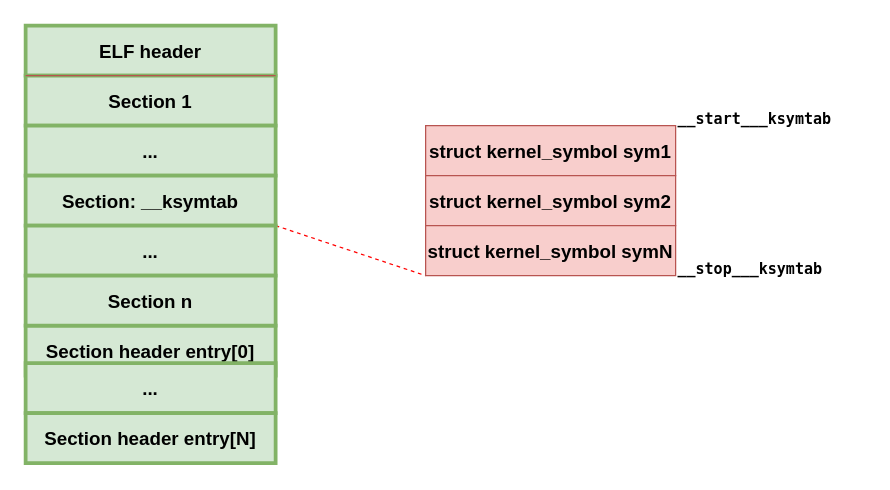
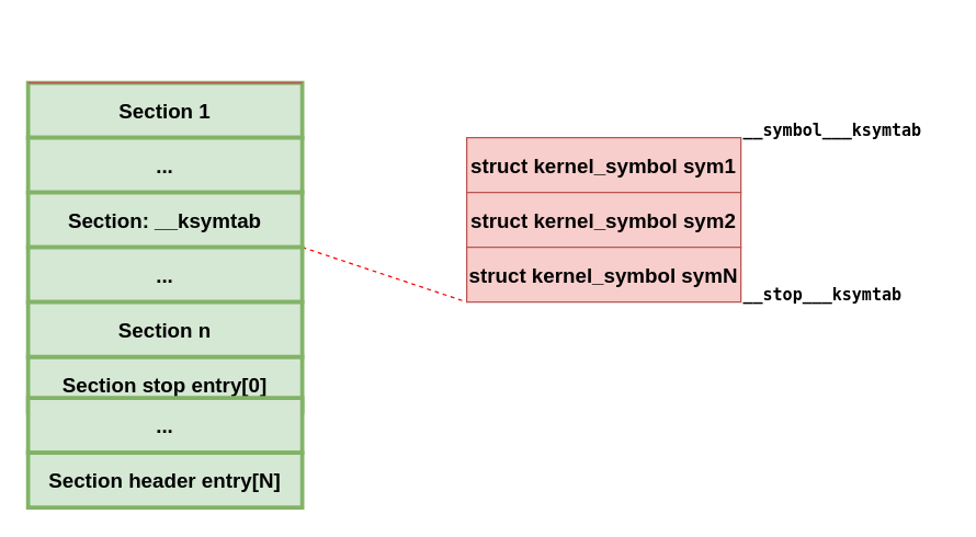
  <mxCell id="0" />
  <mxCell id="1" parent="0" />
- <mxCell id="2" value="&lt;span style=&quot;font-size: 15px;&quot;&gt;&lt;font style=&quot;font-size: 15px&quot;&gt;ELF header&lt;/font&gt;&lt;/span&gt;" style="rounded=0;whiteSpace=wrap;html=1;fillColor=#d5e8d4;strokeColor=#82b366;strokeWidth=3;fontStyle=1;fontSize=15;" parent="1" vertex="1"><mxGeometry x="20" y="20" width="200" height="40" as="geometry" /></mxCell>
  <mxCell id="3" style="edgeStyle=orthogonalEdgeStyle;rounded=0;orthogonalLoop=1;jettySize=auto;html=1;fontStyle=1;fontSize=15;" parent="1" source="4" target="6" edge="1"><mxGeometry relative="1" as="geometry" /></mxCell>
  <mxCell id="4" value="&lt;span style=&quot;font-size: 15px;&quot;&gt;&lt;font style=&quot;font-size: 15px&quot;&gt;Section 1&lt;/font&gt;&lt;/span&gt;" style="rounded=0;whiteSpace=wrap;html=1;fillColor=#d5e8d4;strokeColor=#82b366;strokeWidth=3;fontStyle=1;fontSize=15;" parent="1" vertex="1"><mxGeometry x="20" y="60" width="200" height="40" as="geometry" /></mxCell>
  <mxCell id="5" value="" style="edgeStyle=orthogonalEdgeStyle;rounded=0;orthogonalLoop=1;jettySize=auto;html=1;fontStyle=1;fontSize=15;" parent="1" source="6" edge="1"><mxGeometry relative="1" as="geometry"><mxPoint x="120" y="140" as="targetPoint" /></mxGeometry></mxCell>
  <mxCell id="6" value="..." style="rounded=0;whiteSpace=wrap;html=1;fillColor=#d5e8d4;strokeColor=#82b366;strokeWidth=3;fontStyle=1;fontSize=15;" parent="1" vertex="1"><mxGeometry x="20" y="100" width="200" height="40" as="geometry" /></mxCell>
  <mxCell id="7" value="" style="endArrow=none;html=1;fontSize=15;exitX=0;exitY=0;exitDx=0;exitDy=0;entryX=1;entryY=0;entryDx=0;entryDy=0;fillColor=#f8cecc;strokeColor=#b85450;fontStyle=1" parent="1" source="4" target="4" edge="1"><mxGeometry width="50" height="50" relative="1" as="geometry"><mxPoint x="300" y="340" as="sourcePoint" /><mxPoint x="350" y="290" as="targetPoint" /></mxGeometry></mxCell>
  <mxCell id="8" value="" style="endArrow=none;html=1;fontSize=15;exitX=0;exitY=0;exitDx=0;exitDy=0;entryX=1;entryY=0;entryDx=0;entryDy=0;fillColor=#f8cecc;strokeColor=#b85450;fontStyle=1" parent="1" edge="1"><mxGeometry width="50" height="50" relative="1" as="geometry"><mxPoint x="20" y="180" as="sourcePoint" /><mxPoint x="220" y="180" as="targetPoint" /></mxGeometry></mxCell>
  <mxCell id="9" value="" style="endArrow=none;dashed=1;html=1;strokeColor=#FF0000;fontSize=15;align=left;exitX=1;exitY=0;exitDx=0;exitDy=0;entryX=0;entryY=1;entryDx=0;entryDy=0;" parent="1" source="12" target="18" edge="1"><mxGeometry width="50" height="50" relative="1" as="geometry"><mxPoint x="220" y="220" as="sourcePoint" /><mxPoint x="340" y="100" as="targetPoint" /></mxGeometry></mxCell>
  <mxCell id="10" value="Section: __ksymtab" style="rounded=0;whiteSpace=wrap;html=1;fillColor=#d5e8d4;strokeColor=#82b366;strokeWidth=3;fontStyle=1;fontSize=15;" vertex="1" parent="1"><mxGeometry x="20" y="140" width="200" height="40" as="geometry" /></mxCell>
- <mxCell id="11" value="&lt;span&gt;Section header entry[0]&lt;/span&gt;" style="rounded=0;whiteSpace=wrap;html=1;fillColor=#d5e8d4;strokeColor=#82b366;strokeWidth=3;fontStyle=1;fontSize=15;" vertex="1" parent="1"><mxGeometry x="20" y="260" width="200" height="40" as="geometry" /></mxCell>
+ <mxCell id="11" value="&lt;span&gt;Section stop entry[0]&lt;/span&gt;" style="rounded=0;whiteSpace=wrap;html=1;fillColor=#d5e8d4;strokeColor=#82b366;strokeWidth=3;fontStyle=1;fontSize=15;" vertex="1" parent="1"><mxGeometry x="20" y="260" width="200" height="40" as="geometry" /></mxCell>
  <mxCell id="12" value="&lt;span&gt;...&lt;/span&gt;" style="rounded=0;whiteSpace=wrap;html=1;fillColor=#d5e8d4;strokeColor=#82b366;strokeWidth=3;fontStyle=1;fontSize=15;" vertex="1" parent="1"><mxGeometry x="20" y="180" width="200" height="40" as="geometry" /></mxCell>
  <mxCell id="13" value="..." style="rounded=0;whiteSpace=wrap;html=1;fillColor=#d5e8d4;strokeColor=#82b366;strokeWidth=3;fontStyle=1;fontSize=15;" vertex="1" parent="1"><mxGeometry x="20" y="290" width="200" height="40" as="geometry" /></mxCell>
  <mxCell id="14" value="&lt;span&gt;Section n&lt;/span&gt;" style="rounded=0;whiteSpace=wrap;html=1;fillColor=#d5e8d4;strokeColor=#82b366;strokeWidth=3;fontStyle=1;fontSize=15;" vertex="1" parent="1"><mxGeometry x="20" y="220" width="200" height="40" as="geometry" /></mxCell>
  <mxCell id="15" value="Section header entry[N]" style="rounded=0;whiteSpace=wrap;html=1;fillColor=#d5e8d4;strokeColor=#82b366;strokeWidth=3;fontStyle=1;fontSize=15;" vertex="1" parent="1"><mxGeometry x="20" y="330" width="200" height="40" as="geometry" /></mxCell>
  <mxCell id="16" value="&lt;font style=&quot;font-size: 15px&quot;&gt;&lt;b&gt;struct kernel_symbol sym1&lt;/b&gt;&lt;/font&gt;" style="rounded=0;whiteSpace=wrap;html=1;fillColor=#f8cecc;strokeColor=#b85450;" vertex="1" parent="1"><mxGeometry x="340" y="100" width="200" height="40" as="geometry" /></mxCell>
  <mxCell id="17" value="&lt;font style=&quot;font-size: 15px&quot;&gt;&lt;b&gt;struct kernel_symbol sym2&lt;/b&gt;&lt;/font&gt;" style="rounded=0;whiteSpace=wrap;html=1;fillColor=#f8cecc;strokeColor=#b85450;" vertex="1" parent="1"><mxGeometry x="340" y="140" width="200" height="40" as="geometry" /></mxCell>
  <mxCell id="18" value="&lt;font style=&quot;font-size: 15px&quot;&gt;&lt;b&gt;struct kernel_symbol symN&lt;/b&gt;&lt;/font&gt;" style="rounded=0;whiteSpace=wrap;html=1;fillColor=#f8cecc;strokeColor=#b85450;" vertex="1" parent="1"><mxGeometry x="340" y="180" width="200" height="40" as="geometry" /></mxCell>
- <mxCell id="19" value="&lt;meta charset=&quot;utf-8&quot;&gt;&lt;div style=&quot;color: rgb(0, 0, 0); background-color: rgb(255, 255, 255); font-family: &amp;quot;droid sans mono&amp;quot;, monospace, monospace, &amp;quot;droid sans fallback&amp;quot;; font-weight: bold; font-size: 12px; line-height: 16px;&quot;&gt;&lt;div&gt;&lt;span style=&quot;color: #000000&quot;&gt;__start___ksymtab&lt;/span&gt;&lt;/div&gt;&lt;/div&gt;" style="text;whiteSpace=wrap;html=1;" vertex="1" parent="1"><mxGeometry x="540" y="80" width="150" height="30" as="geometry" /></mxCell>
+ <mxCell id="19" value="&lt;meta charset=&quot;utf-8&quot;&gt;&lt;div style=&quot;color: rgb(0, 0, 0); background-color: rgb(255, 255, 255); font-family: &amp;quot;droid sans mono&amp;quot;, monospace, monospace, &amp;quot;droid sans fallback&amp;quot;; font-weight: bold; font-size: 12px; line-height: 16px;&quot;&gt;&lt;div&gt;&lt;span style=&quot;color: #000000&quot;&gt;__symbol___ksymtab&lt;/span&gt;&lt;/div&gt;&lt;/div&gt;" style="text;whiteSpace=wrap;html=1;" vertex="1" parent="1"><mxGeometry x="540" y="80" width="150" height="30" as="geometry" /></mxCell>
  <mxCell id="20" value="&lt;meta charset=&quot;utf-8&quot;&gt;&lt;div style=&quot;color: rgb(0, 0, 0); background-color: rgb(255, 255, 255); font-family: &amp;quot;droid sans mono&amp;quot;, monospace, monospace, &amp;quot;droid sans fallback&amp;quot;; font-weight: bold; font-size: 12px; line-height: 16px;&quot;&gt;&lt;div&gt;&lt;span style=&quot;color: #000000&quot;&gt;__stop___ksymtab&lt;/span&gt;&lt;/div&gt;&lt;/div&gt;" style="text;whiteSpace=wrap;html=1;" vertex="1" parent="1"><mxGeometry x="540" y="200" width="140" height="30" as="geometry" /></mxCell>
